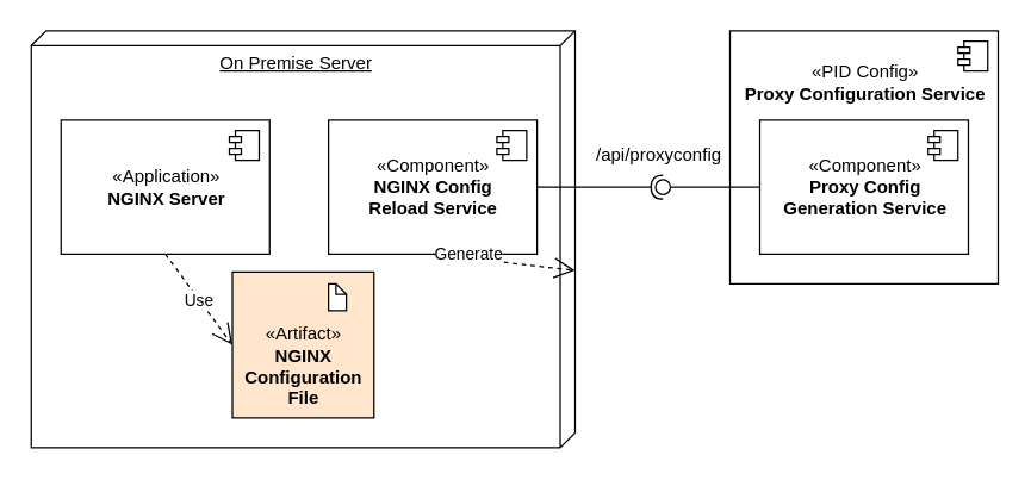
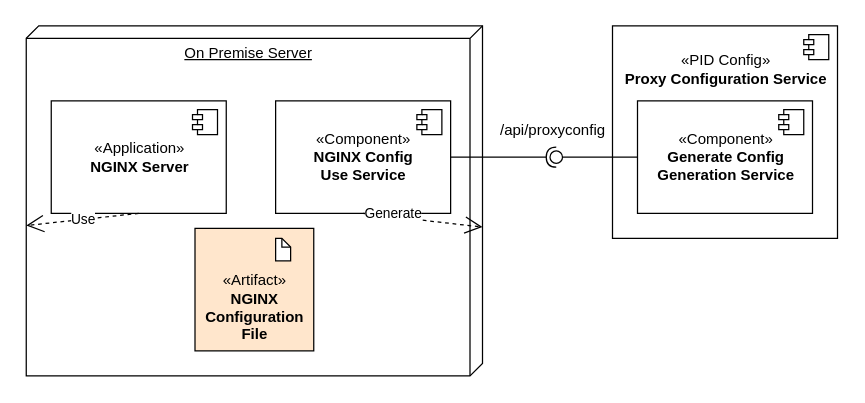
  <mxCell id="0" />
  <mxCell id="1" parent="0" />
  <mxCell id="2" value="&lt;br&gt;«PID Config»&lt;br&gt;&lt;span&gt;&lt;b&gt;Proxy Configuration Service&lt;/b&gt;&lt;/span&gt;" style="html=1;align=center;verticalAlign=top;" vertex="1" parent="1"><mxGeometry x="489.5" y="20" width="180" height="170" as="geometry" /></mxCell>
  <mxCell id="3" value="" style="shape=component;jettyWidth=8;jettyHeight=4;" vertex="1" parent="2"><mxGeometry x="1" width="20" height="20" relative="1" as="geometry"><mxPoint x="-27" y="7" as="offset" /></mxGeometry></mxCell>
  <mxCell id="4" value="On Premise Server" style="verticalAlign=top;align=center;spacingTop=8;spacingLeft=2;spacingRight=12;shape=cube;size=10;direction=south;fontStyle=4;html=1;" vertex="1" parent="1"><mxGeometry x="20.5" y="20" width="365" height="280" as="geometry" /></mxCell>
- <mxCell id="5" value="«Component»&lt;br&gt;&lt;b&gt;NGINX Config&lt;br&gt;Reload Service&lt;/b&gt;" style="html=1;" vertex="1" parent="1"><mxGeometry x="220" y="80" width="140" height="90" as="geometry" /></mxCell>
+ <mxCell id="5" value="«Component»&lt;br&gt;&lt;b&gt;NGINX Config&lt;br&gt;Use Service&lt;/b&gt;" style="html=1;" vertex="1" parent="1"><mxGeometry x="220" y="80" width="140" height="90" as="geometry" /></mxCell>
  <mxCell id="6" value="" style="shape=component;jettyWidth=8;jettyHeight=4;" vertex="1" parent="5"><mxGeometry x="1" width="20" height="20" relative="1" as="geometry"><mxPoint x="-27" y="7" as="offset" /></mxGeometry></mxCell>
- <mxCell id="7" value="«Component»&lt;br&gt;&lt;b&gt;Proxy Config&lt;br&gt;Generation Service&lt;/b&gt;" style="html=1;" vertex="1" parent="1"><mxGeometry x="509.5" y="80" width="140" height="90" as="geometry" /></mxCell>
+ <mxCell id="7" value="«Component»&lt;br&gt;&lt;b&gt;Generate Config&lt;br&gt;Generation Service&lt;/b&gt;" style="html=1;" vertex="1" parent="1"><mxGeometry x="509.5" y="80" width="140" height="90" as="geometry" /></mxCell>
  <mxCell id="8" value="" style="shape=component;jettyWidth=8;jettyHeight=4;" vertex="1" parent="7"><mxGeometry x="1" width="20" height="20" relative="1" as="geometry"><mxPoint x="-27" y="7" as="offset" /></mxGeometry></mxCell>
  <mxCell id="9" value="«Application»&lt;br&gt;&lt;b&gt;NGINX Server&lt;/b&gt;" style="html=1;" vertex="1" parent="1"><mxGeometry x="40.5" y="80" width="140" height="90" as="geometry" /></mxCell>
  <mxCell id="10" value="" style="shape=component;jettyWidth=8;jettyHeight=4;" vertex="1" parent="9"><mxGeometry x="1" width="20" height="20" relative="1" as="geometry"><mxPoint x="-27" y="7" as="offset" /></mxGeometry></mxCell>
  <mxCell id="11" value="&lt;br&gt;&lt;br&gt;«Artifact»&lt;br&gt;&lt;b&gt;NGINX&lt;br&gt;Configuration&lt;br&gt;File&lt;/b&gt;" style="html=1;fillColor=#ffe6cc;" vertex="1" parent="1"><mxGeometry x="155.5" y="182" width="95" height="98" as="geometry" /></mxCell>
  <mxCell id="12" value="" style="shape=note;whiteSpace=wrap;html=1;size=7;verticalAlign=top;align=left;spacingTop=-6;" vertex="1" parent="1"><mxGeometry x="220" y="190" width="12" height="18" as="geometry" /></mxCell>
- <mxCell id="13" value="Use" style="endArrow=open;endSize=12;dashed=1;html=1;exitX=0.5;exitY=1;exitDx=0;exitDy=0;entryX=0;entryY=0.5;entryDx=0;entryDy=0;" edge="1" parent="1" source="9" target="11"><mxGeometry width="160" relative="1" as="geometry"><mxPoint x="20.5" y="330" as="sourcePoint" /><mxPoint x="360.5" y="520" as="targetPoint" /></mxGeometry></mxCell>
+ <mxCell id="13" value="Use" style="endArrow=open;endSize=12;dashed=1;html=1;exitX=0.5;exitY=1;exitDx=0;exitDy=0;" edge="1" parent="1" source="9" target="4"><mxGeometry width="160" relative="1" as="geometry"><mxPoint x="20.5" y="330" as="sourcePoint" /><mxPoint x="360.5" y="520" as="targetPoint" /></mxGeometry></mxCell>
  <mxCell id="14" value="Generate" style="endArrow=open;endSize=12;dashed=1;html=1;exitX=0.5;exitY=1;exitDx=0;exitDy=0;" edge="1" parent="1" source="5" target="4"><mxGeometry x="-0.497" y="3" width="160" relative="1" as="geometry"><mxPoint x="120.5" y="170" as="sourcePoint" /><mxPoint x="160.5" y="242.5" as="targetPoint" /><mxPoint as="offset" /></mxGeometry></mxCell>
  <mxCell id="15" value="" style="rounded=0;orthogonalLoop=1;jettySize=auto;html=1;endArrow=none;endFill=0;exitX=0;exitY=0.5;exitDx=0;exitDy=0;" edge="1" target="17" parent="1" source="7"><mxGeometry relative="1" as="geometry"><mxPoint x="529.5" y="340" as="sourcePoint" /></mxGeometry></mxCell>
  <mxCell id="16" value="" style="rounded=0;orthogonalLoop=1;jettySize=auto;html=1;endArrow=halfCircle;endFill=0;entryX=0.5;entryY=0.5;entryDx=0;entryDy=0;endSize=6;strokeWidth=1;exitX=1;exitY=0.5;exitDx=0;exitDy=0;" edge="1" target="17" parent="1" source="5"><mxGeometry relative="1" as="geometry"><mxPoint x="585.5" y="340" as="sourcePoint" /></mxGeometry></mxCell>
  <mxCell id="17" value="" style="ellipse;whiteSpace=wrap;html=1;fontFamily=Helvetica;fontSize=12;fontColor=#000000;align=center;strokeColor=#000000;fillColor=#ffffff;points=[];aspect=fixed;resizable=0;" vertex="1" parent="1"><mxGeometry x="439.5" y="120" width="10" height="10" as="geometry" /></mxCell>
  <mxCell id="18" value="/api/proxyconfig" style="text;html=1;resizable=0;points=[];autosize=1;align=left;verticalAlign=top;spacingTop=-4;fontStyle=0" vertex="1" parent="1"><mxGeometry x="397.5" y="94" width="100" height="20" as="geometry" /></mxCell>
